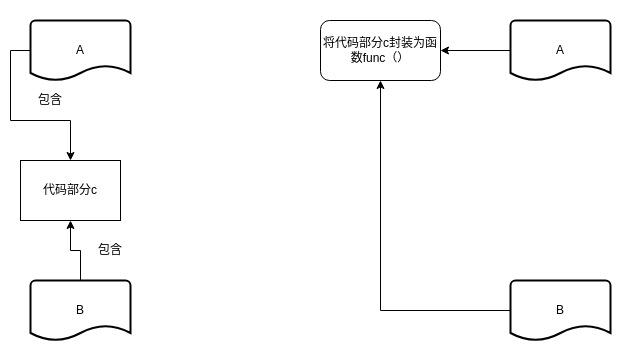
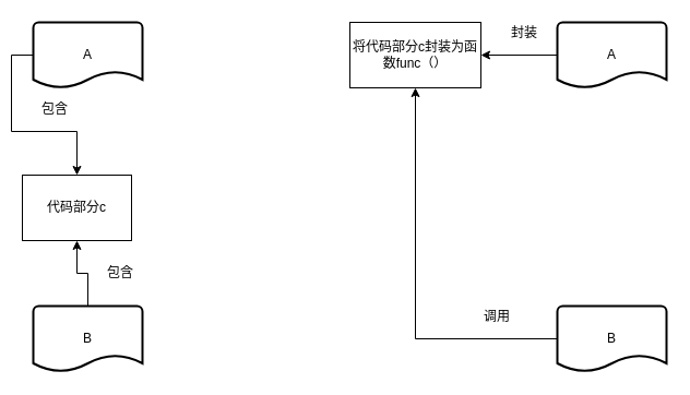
  <mxCell id="0" />
  <mxCell id="1" parent="0" />
  <mxCell id="2" style="edgeStyle=orthogonalEdgeStyle;rounded=0;orthogonalLoop=1;jettySize=auto;html=1;exitX=0;exitY=0.5;exitDx=0;exitDy=0;exitPerimeter=0;entryX=0.5;entryY=0;entryDx=0;entryDy=0;" edge="1" parent="1" source="3" target="6"><mxGeometry relative="1" as="geometry" /></mxCell>
  <mxCell id="3" value="A" style="strokeWidth=2;html=1;shape=mxgraph.flowchart.document2;whiteSpace=wrap;size=0.25;" vertex="1" parent="1"><mxGeometry x="30" y="20" width="100" height="60" as="geometry" /></mxCell>
  <mxCell id="4" style="edgeStyle=orthogonalEdgeStyle;rounded=0;orthogonalLoop=1;jettySize=auto;html=1;exitX=0.5;exitY=0;exitDx=0;exitDy=0;exitPerimeter=0;" edge="1" parent="1" source="5" target="6"><mxGeometry relative="1" as="geometry" /></mxCell>
  <mxCell id="5" value="B" style="strokeWidth=2;html=1;shape=mxgraph.flowchart.document2;whiteSpace=wrap;size=0.25;" vertex="1" parent="1"><mxGeometry x="30" y="280" width="100" height="60" as="geometry" /></mxCell>
  <mxCell id="6" value="代码部分c" style="rounded=0;whiteSpace=wrap;html=1;" vertex="1" parent="1"><mxGeometry x="20" y="160" width="100" height="60" as="geometry" /></mxCell>
  <mxCell id="7" value="包含" style="text;html=1;strokeColor=none;fillColor=none;align=center;verticalAlign=middle;whiteSpace=wrap;rounded=0;" vertex="1" parent="1"><mxGeometry x="30" y="90" width="40" height="20" as="geometry" /></mxCell>
  <mxCell id="8" value="包含" style="text;html=1;strokeColor=none;fillColor=none;align=center;verticalAlign=middle;whiteSpace=wrap;rounded=0;" vertex="1" parent="1"><mxGeometry x="90" y="240" width="40" height="20" as="geometry" /></mxCell>
  <mxCell id="9" style="edgeStyle=orthogonalEdgeStyle;rounded=0;orthogonalLoop=1;jettySize=auto;html=1;exitX=0;exitY=0.5;exitDx=0;exitDy=0;exitPerimeter=0;entryX=1;entryY=0.5;entryDx=0;entryDy=0;" edge="1" parent="1" source="10" target="11"><mxGeometry relative="1" as="geometry" /></mxCell>
  <mxCell id="10" value="A" style="strokeWidth=2;html=1;shape=mxgraph.flowchart.document2;whiteSpace=wrap;size=0.25;" vertex="1" parent="1"><mxGeometry x="510" y="20" width="100" height="60" as="geometry" /></mxCell>
- <mxCell id="11" value="将代码部分c封装为函数func（）" style="whiteSpace=wrap;html=1;rounded=1;" vertex="1" parent="1"><mxGeometry x="320" y="20" width="120" height="60" as="geometry" /></mxCell>
+ <mxCell id="11" value="将代码部分c封装为函数func（）" style="rounded=0;whiteSpace=wrap;html=1;" vertex="1" parent="1"><mxGeometry x="320" y="20" width="120" height="60" as="geometry" /></mxCell>
  <mxCell id="12" style="edgeStyle=orthogonalEdgeStyle;rounded=0;orthogonalLoop=1;jettySize=auto;html=1;exitX=0;exitY=0.5;exitDx=0;exitDy=0;exitPerimeter=0;entryX=0.5;entryY=1;entryDx=0;entryDy=0;" edge="1" parent="1" source="13" target="11"><mxGeometry relative="1" as="geometry" /></mxCell>
  <mxCell id="13" value="B" style="strokeWidth=2;html=1;shape=mxgraph.flowchart.document2;whiteSpace=wrap;size=0.25;" vertex="1" parent="1"><mxGeometry x="510" y="280" width="100" height="60" as="geometry" /></mxCell>
+ <mxCell id="14" value="调用" style="text;html=1;strokeColor=none;fillColor=none;align=center;verticalAlign=middle;whiteSpace=wrap;rounded=0;" vertex="1" parent="1"><mxGeometry x="440" y="280" width="30" height="20" as="geometry" /></mxCell>
+ <mxCell id="15" value="封装" style="text;html=1;strokeColor=none;fillColor=none;align=center;verticalAlign=middle;whiteSpace=wrap;rounded=0;" vertex="1" parent="1"><mxGeometry x="460" y="20" width="40" height="20" as="geometry" /></mxCell>
